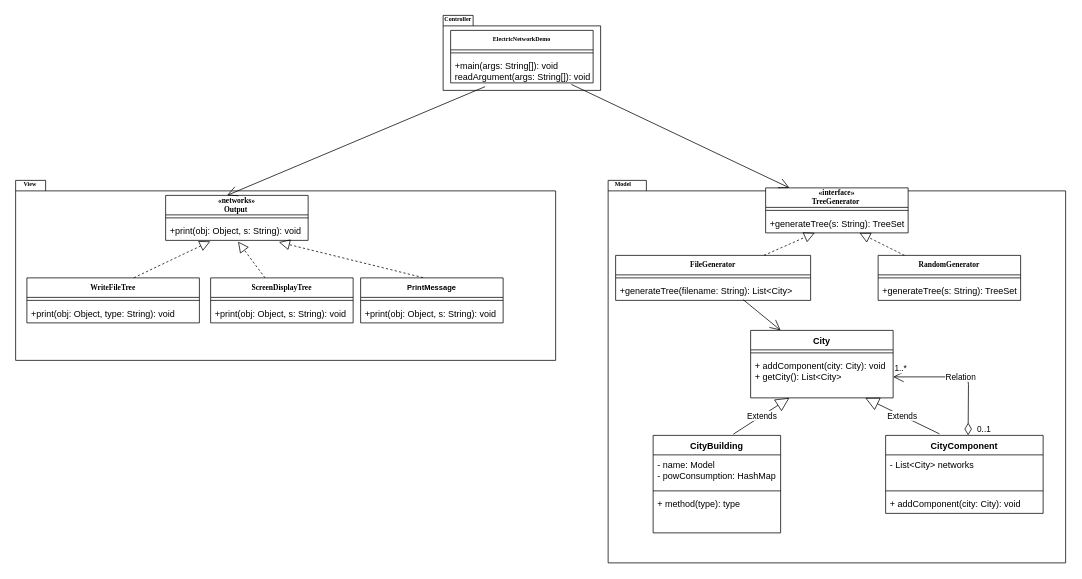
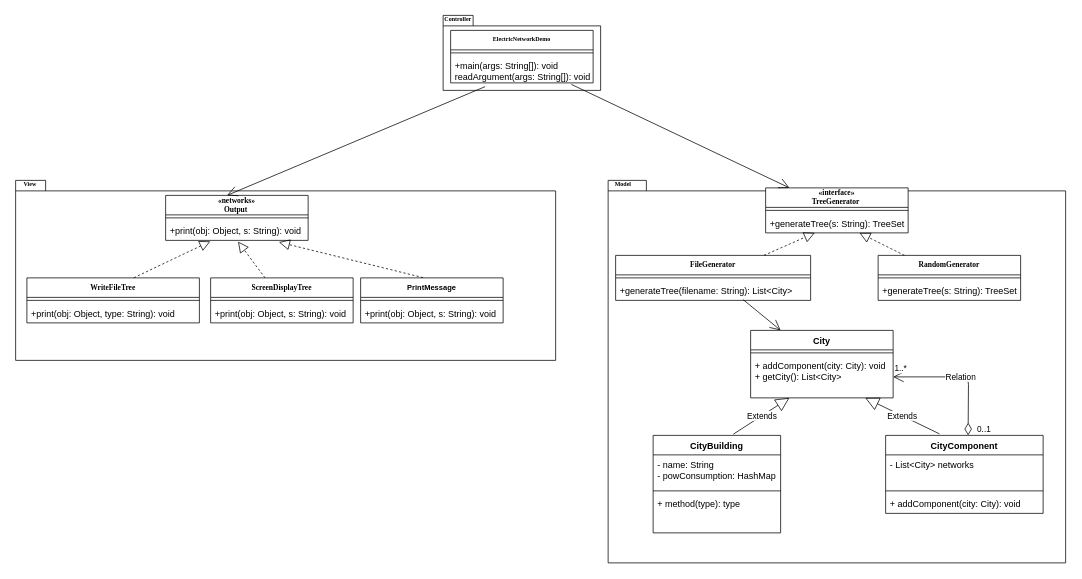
  <mxCell id="0" />
  <mxCell id="1" parent="0" />
  <mxCell id="2" value="Controller" style="shape=folder;fontStyle=1;spacingTop=10;tabWidth=40;tabHeight=14;tabPosition=left;html=1;fontFamily=Times New Roman;labelPosition=left;verticalLabelPosition=top;align=right;verticalAlign=bottom;spacingBottom=-13;spacingRight=-39;fontSize=8;" parent="1" vertex="1"><mxGeometry x="590" y="20" width="210" height="100" as="geometry" /></mxCell>
  <mxCell id="3" value="ElectricNetworkDemo" style="swimlane;fontStyle=1;align=center;verticalAlign=top;childLayout=stackLayout;horizontal=1;startSize=26;horizontalStack=0;resizeParent=1;resizeParentMax=0;resizeLast=0;collapsible=1;marginBottom=0;fontFamily=Times New Roman;fontSize=8;" parent="1" vertex="1"><mxGeometry x="600" y="40" width="190" height="70" as="geometry" /></mxCell>
  <mxCell id="4" value="" style="line;strokeWidth=1;fillColor=none;align=left;verticalAlign=middle;spacingTop=-1;spacingLeft=3;spacingRight=3;rotatable=0;labelPosition=right;points=[];portConstraint=eastwest;" parent="3" vertex="1"><mxGeometry y="26" width="190" height="8" as="geometry" /></mxCell>
  <mxCell id="5" value="+main(args: String[]): void&#10;readArgument(args: String[]): void&#10;" style="text;strokeColor=none;fillColor=none;align=left;verticalAlign=top;spacingLeft=4;spacingRight=4;overflow=hidden;rotatable=0;points=[[0,0.5],[1,0.5]];portConstraint=eastwest;" parent="3" vertex="1"><mxGeometry y="34" width="190" height="36" as="geometry" /></mxCell>
  <mxCell id="6" value="Model&lt;br&gt;" style="shape=folder;fontStyle=1;spacingTop=10;tabWidth=40;tabHeight=14;tabPosition=left;html=1;fontFamily=Times New Roman;labelPosition=left;verticalLabelPosition=top;align=right;verticalAlign=bottom;spacingBottom=-13;spacingRight=-32;fontSize=8;" parent="1" vertex="1"><mxGeometry x="810" y="240" width="610" height="510" as="geometry" /></mxCell>
  <mxCell id="7" value="View&lt;br&gt;" style="shape=folder;fontStyle=1;spacingTop=10;tabWidth=40;tabHeight=14;tabPosition=left;html=1;fontFamily=Times New Roman;labelPosition=left;verticalLabelPosition=top;align=right;verticalAlign=bottom;spacingBottom=-13;spacingRight=-29;fontSize=8;" parent="1" vertex="1"><mxGeometry x="20" y="240" width="720" height="240" as="geometry" /></mxCell>
  <mxCell id="8" value="WriteFileTree" style="swimlane;fontStyle=1;align=center;verticalAlign=top;childLayout=stackLayout;horizontal=1;startSize=26;horizontalStack=0;resizeParent=1;resizeParentMax=0;resizeLast=0;collapsible=1;marginBottom=0;fontFamily=Times New Roman;fontSize=10;" parent="1" vertex="1"><mxGeometry x="35" y="370" width="230" height="60" as="geometry" /></mxCell>
  <mxCell id="9" value="" style="line;strokeWidth=1;fillColor=none;align=left;verticalAlign=middle;spacingTop=-1;spacingLeft=3;spacingRight=3;rotatable=0;labelPosition=right;points=[];portConstraint=eastwest;" parent="8" vertex="1"><mxGeometry y="26" width="230" height="8" as="geometry" /></mxCell>
  <mxCell id="10" value="+print(obj: Object, type: String): void" style="text;strokeColor=none;fillColor=none;align=left;verticalAlign=top;spacingLeft=4;spacingRight=4;overflow=hidden;rotatable=0;points=[[0,0.5],[1,0.5]];portConstraint=eastwest;" parent="8" vertex="1"><mxGeometry y="34" width="230" height="26" as="geometry" /></mxCell>
  <mxCell id="11" value="ScreenDisplayTree" style="swimlane;fontStyle=1;align=center;verticalAlign=top;childLayout=stackLayout;horizontal=1;startSize=26;horizontalStack=0;resizeParent=1;resizeParentMax=0;resizeLast=0;collapsible=1;marginBottom=0;fontFamily=Times New Roman;fontSize=10;" parent="1" vertex="1"><mxGeometry x="280" y="370" width="190" height="60" as="geometry" /></mxCell>
  <mxCell id="12" value="" style="line;strokeWidth=1;fillColor=none;align=left;verticalAlign=middle;spacingTop=-1;spacingLeft=3;spacingRight=3;rotatable=0;labelPosition=right;points=[];portConstraint=eastwest;" parent="11" vertex="1"><mxGeometry y="26" width="190" height="8" as="geometry" /></mxCell>
  <mxCell id="13" value="+print(obj: Object, s: String): void" style="text;strokeColor=none;fillColor=none;align=left;verticalAlign=top;spacingLeft=4;spacingRight=4;overflow=hidden;rotatable=0;points=[[0,0.5],[1,0.5]];portConstraint=eastwest;" parent="11" vertex="1"><mxGeometry y="34" width="190" height="26" as="geometry" /></mxCell>
  <mxCell id="14" value="    «networks»&#10;   Output" style="swimlane;fontStyle=1;align=center;verticalAlign=top;childLayout=stackLayout;horizontal=1;startSize=26;horizontalStack=0;resizeParent=1;resizeParentMax=0;resizeLast=0;collapsible=1;marginBottom=0;fontFamily=Times New Roman;fontSize=10;spacingRight=0;spacingTop=-6;spacingLeft=-10;" parent="1" vertex="1"><mxGeometry x="220" y="260" width="190" height="60" as="geometry"><mxRectangle x="-690" y="-590" width="70" height="26" as="alternateBounds" /></mxGeometry></mxCell>
  <mxCell id="15" value="" style="line;strokeWidth=1;fillColor=none;align=left;verticalAlign=middle;spacingTop=-1;spacingLeft=3;spacingRight=3;rotatable=0;labelPosition=right;points=[];portConstraint=eastwest;" parent="14" vertex="1"><mxGeometry y="26" width="190" height="8" as="geometry" /></mxCell>
  <mxCell id="16" value="+print(obj: Object, s: String): void" style="text;strokeColor=none;fillColor=none;align=left;verticalAlign=top;spacingLeft=4;spacingRight=4;overflow=hidden;rotatable=0;points=[[0,0.5],[1,0.5]];portConstraint=eastwest;fontSize=12;" parent="14" vertex="1"><mxGeometry y="34" width="190" height="26" as="geometry" /></mxCell>
  <mxCell id="17" value="" style="endArrow=block;dashed=1;endFill=0;endSize=12;html=1;fontFamily=Times New Roman;fontSize=10;exitX=0.62;exitY=-0.002;exitDx=0;exitDy=0;exitPerimeter=0;entryX=0.314;entryY=1.049;entryDx=0;entryDy=0;entryPerimeter=0;" parent="1" source="8" target="16" edge="1"><mxGeometry width="160" relative="1" as="geometry"><mxPoint x="200" y="430" as="sourcePoint" /><mxPoint x="360" y="430" as="targetPoint" /></mxGeometry></mxCell>
  <mxCell id="18" value="" style="endArrow=block;dashed=1;endFill=0;endSize=12;html=1;fontFamily=Times New Roman;fontSize=10;entryX=0.508;entryY=1.064;entryDx=0;entryDy=0;entryPerimeter=0;" parent="1" target="16" edge="1" source="11"><mxGeometry width="160" relative="1" as="geometry"><mxPoint x="290" y="370" as="sourcePoint" /><mxPoint x="351.04" y="341.394" as="targetPoint" /></mxGeometry></mxCell>
  <mxCell id="19" value="    «interface»&#10;   TreeGenerator" style="swimlane;fontStyle=1;align=center;verticalAlign=top;childLayout=stackLayout;horizontal=1;startSize=26;horizontalStack=0;resizeParent=1;resizeParentMax=0;resizeLast=0;collapsible=1;marginBottom=0;fontFamily=Times New Roman;fontSize=10;spacingRight=0;spacingTop=-6;spacingLeft=-10;" parent="1" vertex="1"><mxGeometry x="1020" y="250" width="190" height="60" as="geometry"><mxRectangle x="-690" y="-590" width="70" height="26" as="alternateBounds" /></mxGeometry></mxCell>
  <mxCell id="20" value="" style="line;strokeWidth=1;fillColor=none;align=left;verticalAlign=middle;spacingTop=-1;spacingLeft=3;spacingRight=3;rotatable=0;labelPosition=right;points=[];portConstraint=eastwest;" parent="19" vertex="1"><mxGeometry y="26" width="190" height="8" as="geometry" /></mxCell>
  <mxCell id="21" value="+generateTree(s: String): TreeSet" style="text;strokeColor=none;fillColor=none;align=left;verticalAlign=top;spacingLeft=4;spacingRight=4;overflow=hidden;rotatable=0;points=[[0,0.5],[1,0.5]];portConstraint=eastwest;" parent="19" vertex="1"><mxGeometry y="34" width="190" height="26" as="geometry" /></mxCell>
  <mxCell id="22" value="FileGenerator" style="swimlane;fontStyle=1;align=center;verticalAlign=top;childLayout=stackLayout;horizontal=1;startSize=26;horizontalStack=0;resizeParent=1;resizeParentMax=0;resizeLast=0;collapsible=1;marginBottom=0;fontFamily=Times New Roman;fontSize=10;" parent="1" vertex="1"><mxGeometry x="820" y="340" width="260" height="60" as="geometry" /></mxCell>
  <mxCell id="23" value="" style="line;strokeWidth=1;fillColor=none;align=left;verticalAlign=middle;spacingTop=-1;spacingLeft=3;spacingRight=3;rotatable=0;labelPosition=right;points=[];portConstraint=eastwest;" parent="22" vertex="1"><mxGeometry y="26" width="260" height="8" as="geometry" /></mxCell>
  <mxCell id="24" value="+generateTree(filename: String): List&lt;City&gt;" style="text;strokeColor=none;fillColor=none;align=left;verticalAlign=top;spacingLeft=4;spacingRight=4;overflow=hidden;rotatable=0;points=[[0,0.5],[1,0.5]];portConstraint=eastwest;" parent="22" vertex="1"><mxGeometry y="34" width="260" height="26" as="geometry" /></mxCell>
  <mxCell id="25" value="" style="endArrow=open;endFill=1;endSize=12;html=1;" parent="22" target="37" edge="1"><mxGeometry width="160" relative="1" as="geometry"><mxPoint x="170" y="59" as="sourcePoint" /><mxPoint x="330" y="59" as="targetPoint" /></mxGeometry></mxCell>
  <mxCell id="26" value="RandomGenerator" style="swimlane;fontStyle=1;align=center;verticalAlign=top;childLayout=stackLayout;horizontal=1;startSize=26;horizontalStack=0;resizeParent=1;resizeParentMax=0;resizeLast=0;collapsible=1;marginBottom=0;fontFamily=Times New Roman;fontSize=10;" parent="1" vertex="1"><mxGeometry x="1170" y="340" width="190" height="60" as="geometry" /></mxCell>
  <mxCell id="27" value="" style="line;strokeWidth=1;fillColor=none;align=left;verticalAlign=middle;spacingTop=-1;spacingLeft=3;spacingRight=3;rotatable=0;labelPosition=right;points=[];portConstraint=eastwest;" parent="26" vertex="1"><mxGeometry y="26" width="190" height="8" as="geometry" /></mxCell>
  <mxCell id="28" value="+generateTree(s: String): TreeSet" style="text;strokeColor=none;fillColor=none;align=left;verticalAlign=top;spacingLeft=4;spacingRight=4;overflow=hidden;rotatable=0;points=[[0,0.5],[1,0.5]];portConstraint=eastwest;" parent="26" vertex="1"><mxGeometry y="34" width="190" height="26" as="geometry" /></mxCell>
  <mxCell id="29" value="" style="endArrow=block;dashed=1;endFill=0;endSize=12;html=1;fontFamily=Times New Roman;fontSize=10;" parent="1" source="22" target="21" edge="1"><mxGeometry width="160" relative="1" as="geometry"><mxPoint x="1000" y="330" as="sourcePoint" /><mxPoint x="1160" y="330" as="targetPoint" /></mxGeometry></mxCell>
  <mxCell id="30" value="" style="endArrow=block;dashed=1;endFill=0;endSize=12;html=1;fontFamily=Times New Roman;fontSize=10;" parent="1" source="26" edge="1"><mxGeometry width="160" relative="1" as="geometry"><mxPoint x="1030" y="340" as="sourcePoint" /><mxPoint x="1145.116" y="310" as="targetPoint" /></mxGeometry></mxCell>
  <mxCell id="31" value="" style="endArrow=open;endFill=1;endSize=12;html=1;fontFamily=Times New Roman;fontSize=10;entryX=0.431;entryY=0;entryDx=0;entryDy=0;entryPerimeter=0;exitX=0.242;exitY=1.139;exitDx=0;exitDy=0;exitPerimeter=0;" parent="1" source="5" target="14" edge="1"><mxGeometry width="160" relative="1" as="geometry"><mxPoint x="370" y="130" as="sourcePoint" /><mxPoint x="530" y="130" as="targetPoint" /></mxGeometry></mxCell>
  <mxCell id="32" value="" style="endArrow=open;endFill=1;endSize=12;html=1;fontFamily=Times New Roman;fontSize=10;exitX=0.847;exitY=1.056;exitDx=0;exitDy=0;exitPerimeter=0;" parent="1" source="5" target="19" edge="1"><mxGeometry width="160" relative="1" as="geometry"><mxPoint x="370" y="130" as="sourcePoint" /><mxPoint x="530" y="130" as="targetPoint" /></mxGeometry></mxCell>
  <mxCell id="33" value="PrintMessage" style="swimlane;fontStyle=1;align=center;verticalAlign=top;childLayout=stackLayout;horizontal=1;startSize=26;horizontalStack=0;resizeParent=1;resizeParentMax=0;resizeLast=0;collapsible=1;marginBottom=0;fontSize=10;" parent="1" vertex="1"><mxGeometry x="480" y="370" width="190" height="60" as="geometry" /></mxCell>
  <mxCell id="34" value="" style="line;strokeWidth=1;fillColor=none;align=left;verticalAlign=middle;spacingTop=-1;spacingLeft=3;spacingRight=3;rotatable=0;labelPosition=right;points=[];portConstraint=eastwest;" parent="33" vertex="1"><mxGeometry y="26" width="190" height="8" as="geometry" /></mxCell>
  <mxCell id="35" value="+print(obj: Object, s: String): void" style="text;strokeColor=none;fillColor=none;align=left;verticalAlign=top;spacingLeft=4;spacingRight=4;overflow=hidden;rotatable=0;points=[[0,0.5],[1,0.5]];portConstraint=eastwest;" parent="33" vertex="1"><mxGeometry y="34" width="190" height="26" as="geometry" /></mxCell>
  <mxCell id="36" value="" style="endArrow=block;dashed=1;endFill=0;endSize=12;html=1;fontSize=10;exitX=0.438;exitY=-0.006;exitDx=0;exitDy=0;exitPerimeter=0;entryX=0.795;entryY=1.09;entryDx=0;entryDy=0;entryPerimeter=0;" parent="1" source="33" target="16" edge="1"><mxGeometry width="160" relative="1" as="geometry"><mxPoint x="360" y="320" as="sourcePoint" /><mxPoint x="520" y="320" as="targetPoint" /></mxGeometry></mxCell>
  <mxCell id="37" value="City" style="swimlane;fontStyle=1;align=center;verticalAlign=top;childLayout=stackLayout;horizontal=1;startSize=26;horizontalStack=0;resizeParent=1;resizeParentMax=0;resizeLast=0;collapsible=1;marginBottom=0;" parent="1" vertex="1"><mxGeometry x="1000" y="440" width="190" height="90" as="geometry" /></mxCell>
  <mxCell id="38" value="" style="line;strokeWidth=1;fillColor=none;align=left;verticalAlign=middle;spacingTop=-1;spacingLeft=3;spacingRight=3;rotatable=0;labelPosition=right;points=[];portConstraint=eastwest;" parent="37" vertex="1"><mxGeometry y="26" width="190" height="8" as="geometry" /></mxCell>
  <mxCell id="39" value="+ addComponent(city: City): void&#10;+ getCity(): List&lt;City&gt;" style="text;strokeColor=none;fillColor=none;align=left;verticalAlign=top;spacingLeft=4;spacingRight=4;overflow=hidden;rotatable=0;points=[[0,0.5],[1,0.5]];portConstraint=eastwest;" parent="37" vertex="1"><mxGeometry y="34" width="190" height="56" as="geometry" /></mxCell>
  <mxCell id="40" value="Extends" style="endArrow=block;endSize=16;endFill=0;html=1;exitX=0.629;exitY=-0.012;exitDx=0;exitDy=0;exitPerimeter=0;" parent="1" source="49" target="39" edge="1"><mxGeometry width="160" relative="1" as="geometry"><mxPoint x="970" y="580" as="sourcePoint" /><mxPoint x="1100" y="559" as="targetPoint" /></mxGeometry></mxCell>
  <mxCell id="41" value="Extends" style="endArrow=block;endSize=16;endFill=0;html=1;exitX=0.342;exitY=-0.019;exitDx=0;exitDy=0;exitPerimeter=0;" parent="1" source="45" target="39" edge="1"><mxGeometry width="160" relative="1" as="geometry"><mxPoint x="1237.087" y="570" as="sourcePoint" /><mxPoint x="1133" y="530" as="targetPoint" /></mxGeometry></mxCell>
  <mxCell id="42" value="Relation" style="endArrow=open;html=1;endSize=12;startArrow=diamondThin;startSize=14;startFill=0;edgeStyle=orthogonalEdgeStyle;" parent="1" target="39" edge="1"><mxGeometry relative="1" as="geometry"><mxPoint x="1290" y="580" as="sourcePoint" /><mxPoint x="1240" y="570" as="targetPoint" /></mxGeometry></mxCell>
  <mxCell id="43" value="0..1" style="edgeLabel;html=1;align=center;verticalAlign=middle;resizable=0;points=[];" parent="42" vertex="1" connectable="0"><mxGeometry x="-0.72" y="-1" relative="1" as="geometry"><mxPoint x="19" y="16" as="offset" /></mxGeometry></mxCell>
  <mxCell id="44" value="1..*&lt;br&gt;" style="edgeLabel;html=1;align=center;verticalAlign=middle;resizable=0;points=[];" parent="42" vertex="1" connectable="0"><mxGeometry x="0.773" relative="1" as="geometry"><mxPoint x="-11" y="-12" as="offset" /></mxGeometry></mxCell>
  <mxCell id="45" value="CityComponent" style="swimlane;fontStyle=1;align=center;verticalAlign=top;childLayout=stackLayout;horizontal=1;startSize=26;horizontalStack=0;resizeParent=1;resizeParentMax=0;resizeLast=0;collapsible=1;marginBottom=0;" parent="1" vertex="1"><mxGeometry x="1180" y="580" width="210" height="104" as="geometry" /></mxCell>
  <mxCell id="46" value="- List&lt;City&gt; networks " style="text;strokeColor=none;fillColor=none;align=left;verticalAlign=top;spacingLeft=4;spacingRight=4;overflow=hidden;rotatable=0;points=[[0,0.5],[1,0.5]];portConstraint=eastwest;" parent="45" vertex="1"><mxGeometry y="26" width="210" height="44" as="geometry" /></mxCell>
  <mxCell id="47" value="" style="line;strokeWidth=1;fillColor=none;align=left;verticalAlign=middle;spacingTop=-1;spacingLeft=3;spacingRight=3;rotatable=0;labelPosition=right;points=[];portConstraint=eastwest;" parent="45" vertex="1"><mxGeometry y="70" width="210" height="8" as="geometry" /></mxCell>
  <mxCell id="48" value="+ addComponent(city: City): void" style="text;strokeColor=none;fillColor=none;align=left;verticalAlign=top;spacingLeft=4;spacingRight=4;overflow=hidden;rotatable=0;points=[[0,0.5],[1,0.5]];portConstraint=eastwest;" parent="45" vertex="1"><mxGeometry y="78" width="210" height="26" as="geometry" /></mxCell>
  <mxCell id="49" value="CityBuilding" style="swimlane;fontStyle=1;align=center;verticalAlign=top;childLayout=stackLayout;horizontal=1;startSize=26;horizontalStack=0;resizeParent=1;resizeParentMax=0;resizeLast=0;collapsible=1;marginBottom=0;" parent="1" vertex="1"><mxGeometry x="870" y="580" width="170" height="130" as="geometry" /></mxCell>
- <mxCell id="50" value="- name: Model&#10;- powConsumption: HashMap" style="text;strokeColor=none;fillColor=none;align=left;verticalAlign=top;spacingLeft=4;spacingRight=4;overflow=hidden;rotatable=0;points=[[0,0.5],[1,0.5]];portConstraint=eastwest;" parent="49" vertex="1"><mxGeometry y="26" width="170" height="44" as="geometry" /></mxCell>
+ <mxCell id="50" value="- name: String&#10;- powConsumption: HashMap" style="text;strokeColor=none;fillColor=none;align=left;verticalAlign=top;spacingLeft=4;spacingRight=4;overflow=hidden;rotatable=0;points=[[0,0.5],[1,0.5]];portConstraint=eastwest;" parent="49" vertex="1"><mxGeometry y="26" width="170" height="44" as="geometry" /></mxCell>
  <mxCell id="51" value="" style="line;strokeWidth=1;fillColor=none;align=left;verticalAlign=middle;spacingTop=-1;spacingLeft=3;spacingRight=3;rotatable=0;labelPosition=right;points=[];portConstraint=eastwest;" parent="49" vertex="1"><mxGeometry y="70" width="170" height="8" as="geometry" /></mxCell>
  <mxCell id="52" value="+ method(type): type" style="text;strokeColor=none;fillColor=none;align=left;verticalAlign=top;spacingLeft=4;spacingRight=4;overflow=hidden;rotatable=0;points=[[0,0.5],[1,0.5]];portConstraint=eastwest;" parent="49" vertex="1"><mxGeometry y="78" width="170" height="52" as="geometry" /></mxCell>
